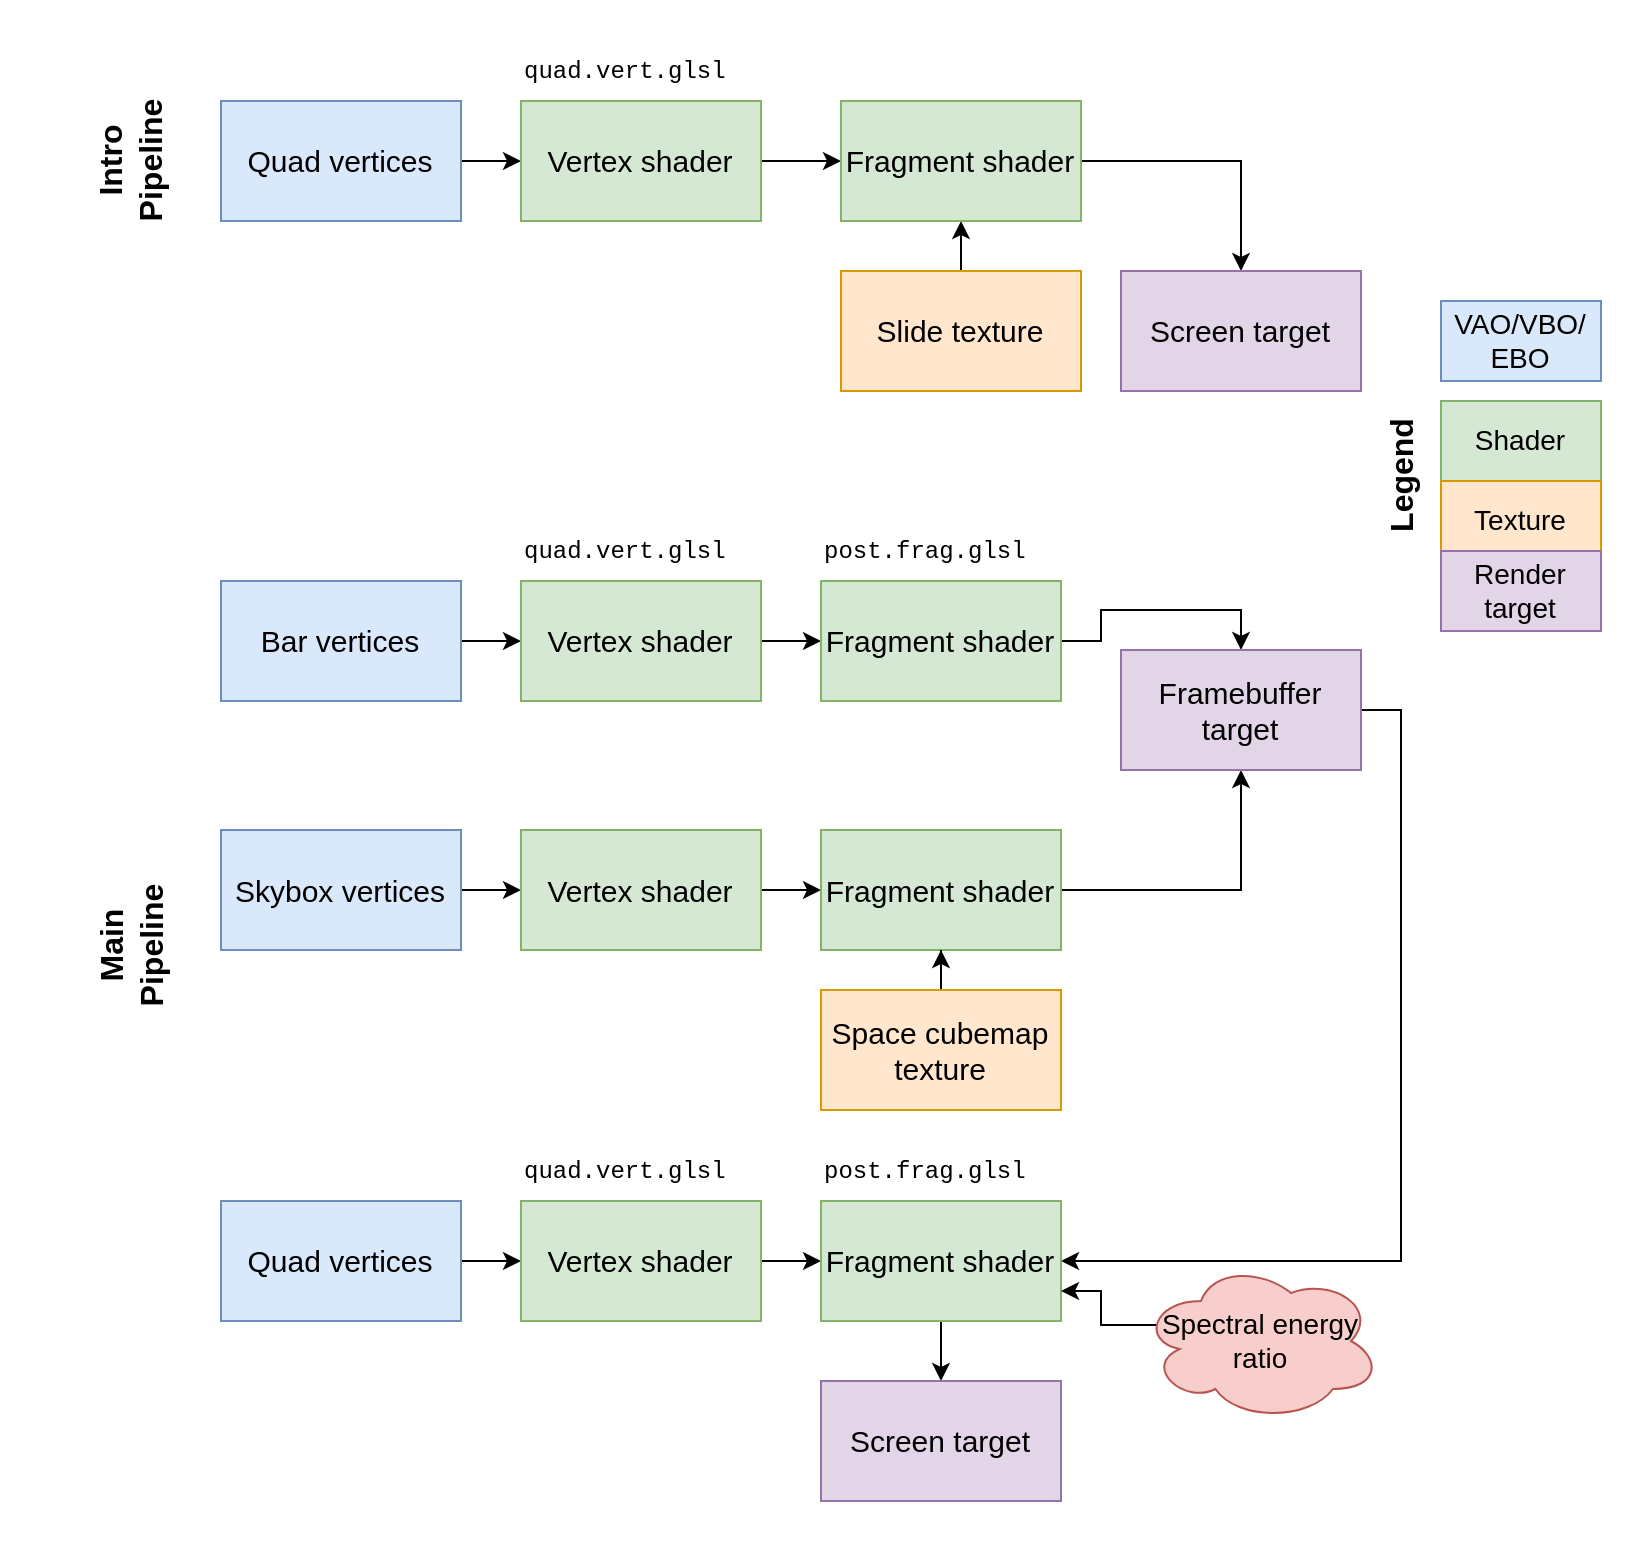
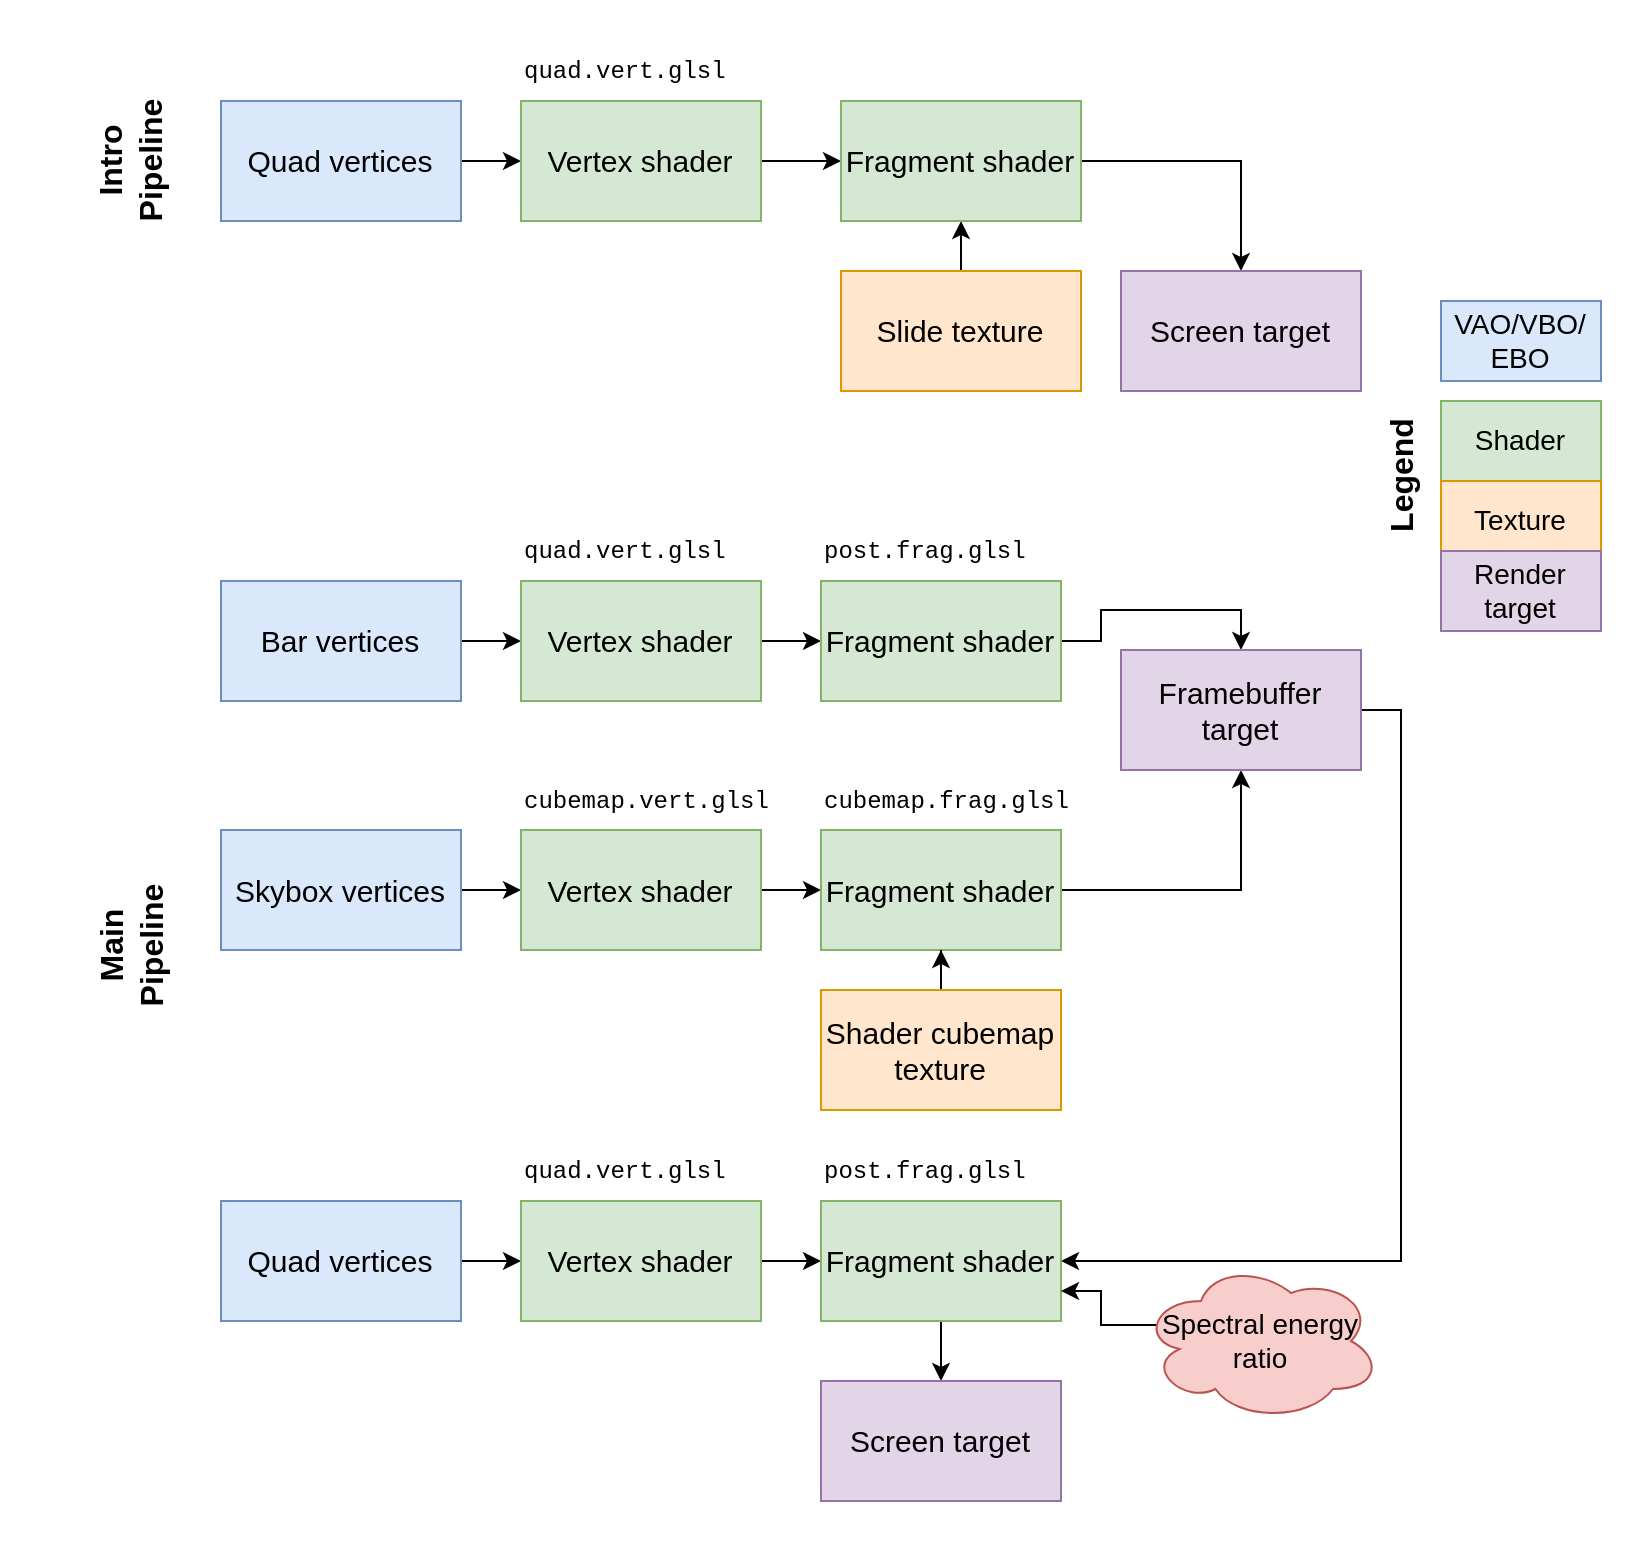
  <mxCell id="0" />
  <mxCell id="1" parent="0" />
  <mxCell id="2" style="edgeStyle=orthogonalEdgeStyle;rounded=0;orthogonalLoop=1;jettySize=auto;html=1;exitX=1;exitY=0.5;exitDx=0;exitDy=0;" parent="1" source="3" target="7" edge="1"><mxGeometry relative="1" as="geometry" /></mxCell>
  <mxCell id="3" value="&lt;font style=&quot;font-size: 15px;&quot;&gt;Quad vertices&lt;/font&gt;" style="rounded=0;whiteSpace=wrap;html=1;fillColor=#dae8fc;strokeColor=#6c8ebf;" parent="1" vertex="1"><mxGeometry x="110" y="50" width="120" height="60" as="geometry" /></mxCell>
  <mxCell id="4" style="edgeStyle=orthogonalEdgeStyle;rounded=0;orthogonalLoop=1;jettySize=auto;html=1;exitX=0.5;exitY=0;exitDx=0;exitDy=0;entryX=0.5;entryY=1;entryDx=0;entryDy=0;" parent="1" source="5" target="9" edge="1"><mxGeometry relative="1" as="geometry" /></mxCell>
  <mxCell id="5" value="&lt;font style=&quot;font-size: 15px;&quot;&gt;Slide texture&lt;/font&gt;" style="rounded=0;whiteSpace=wrap;html=1;fillColor=#ffe6cc;strokeColor=#d79b00;" parent="1" vertex="1"><mxGeometry x="420" y="135" width="120" height="60" as="geometry" /></mxCell>
  <mxCell id="6" value="" style="edgeStyle=orthogonalEdgeStyle;rounded=0;orthogonalLoop=1;jettySize=auto;html=1;" parent="1" source="7" target="9" edge="1"><mxGeometry relative="1" as="geometry" /></mxCell>
  <mxCell id="7" value="&lt;font style=&quot;font-size: 15px;&quot;&gt;Vertex shader&lt;/font&gt;" style="rounded=0;whiteSpace=wrap;html=1;fillColor=#d5e8d4;strokeColor=#82b366;" parent="1" vertex="1"><mxGeometry x="260" y="50" width="120" height="60" as="geometry" /></mxCell>
  <mxCell id="8" style="edgeStyle=orthogonalEdgeStyle;rounded=0;orthogonalLoop=1;jettySize=auto;html=1;exitX=1;exitY=0.5;exitDx=0;exitDy=0;" parent="1" source="9" target="10" edge="1"><mxGeometry relative="1" as="geometry" /></mxCell>
  <mxCell id="9" value="&lt;font style=&quot;font-size: 15px;&quot;&gt;Fragment shader&lt;/font&gt;" style="rounded=0;whiteSpace=wrap;html=1;fillColor=#d5e8d4;strokeColor=#82b366;" parent="1" vertex="1"><mxGeometry x="420" y="50" width="120" height="60" as="geometry" /></mxCell>
  <mxCell id="10" value="&lt;font style=&quot;font-size: 15px;&quot;&gt;Screen target&lt;/font&gt;" style="rounded=0;whiteSpace=wrap;html=1;fillColor=#e1d5e7;strokeColor=#9673a6;" parent="1" vertex="1"><mxGeometry x="560" y="135" width="120" height="60" as="geometry" /></mxCell>
  <mxCell id="11" value="&lt;font style=&quot;font-size: 16px;&quot;&gt;Intro&lt;/font&gt;&lt;div style=&quot;font-size: 16px;&quot;&gt;&lt;font style=&quot;font-size: 16px;&quot;&gt;Pipeline&lt;/font&gt;&lt;/div&gt;" style="text;html=1;align=center;verticalAlign=middle;whiteSpace=wrap;rounded=0;fontStyle=1;rotation=-90;" parent="1" vertex="1"><mxGeometry x="25" y="57.5" width="80" height="45" as="geometry" /></mxCell>
  <mxCell id="12" value="" style="edgeStyle=orthogonalEdgeStyle;rounded=0;orthogonalLoop=1;jettySize=auto;html=1;" parent="1" source="13" target="15" edge="1"><mxGeometry relative="1" as="geometry" /></mxCell>
  <mxCell id="13" value="&lt;font style=&quot;font-size: 15px;&quot;&gt;Bar vertices&lt;/font&gt;" style="rounded=0;whiteSpace=wrap;html=1;fillColor=#dae8fc;strokeColor=#6c8ebf;" parent="1" vertex="1"><mxGeometry x="110" y="290" width="120" height="60" as="geometry" /></mxCell>
  <mxCell id="14" value="" style="edgeStyle=orthogonalEdgeStyle;rounded=0;orthogonalLoop=1;jettySize=auto;html=1;" parent="1" source="15" target="17" edge="1"><mxGeometry relative="1" as="geometry" /></mxCell>
  <mxCell id="15" value="&lt;font style=&quot;font-size: 15px;&quot;&gt;Vertex shader&lt;/font&gt;" style="rounded=0;whiteSpace=wrap;html=1;fillColor=#d5e8d4;strokeColor=#82b366;" parent="1" vertex="1"><mxGeometry x="260" y="290" width="120" height="60" as="geometry" /></mxCell>
  <mxCell id="16" style="edgeStyle=orthogonalEdgeStyle;rounded=0;orthogonalLoop=1;jettySize=auto;html=1;exitX=1;exitY=0.5;exitDx=0;exitDy=0;entryX=0.5;entryY=0;entryDx=0;entryDy=0;" parent="1" source="17" target="27" edge="1"><mxGeometry relative="1" as="geometry" /></mxCell>
  <mxCell id="17" value="&lt;font style=&quot;font-size: 15px;&quot;&gt;Fragment shader&lt;/font&gt;" style="rounded=0;whiteSpace=wrap;html=1;fillColor=#d5e8d4;strokeColor=#82b366;" parent="1" vertex="1"><mxGeometry x="410" y="290" width="120" height="60" as="geometry" /></mxCell>
  <mxCell id="18" value="" style="edgeStyle=orthogonalEdgeStyle;rounded=0;orthogonalLoop=1;jettySize=auto;html=1;" parent="1" source="19" target="21" edge="1"><mxGeometry relative="1" as="geometry" /></mxCell>
  <mxCell id="19" value="&lt;font style=&quot;font-size: 15px;&quot;&gt;Skybox vertices&lt;/font&gt;" style="rounded=0;whiteSpace=wrap;html=1;fillColor=#dae8fc;strokeColor=#6c8ebf;" parent="1" vertex="1"><mxGeometry x="110" y="414.5" width="120" height="60" as="geometry" /></mxCell>
  <mxCell id="20" value="" style="edgeStyle=orthogonalEdgeStyle;rounded=0;orthogonalLoop=1;jettySize=auto;html=1;" parent="1" source="21" target="23" edge="1"><mxGeometry relative="1" as="geometry" /></mxCell>
  <mxCell id="21" value="&lt;font style=&quot;font-size: 15px;&quot;&gt;Vertex shader&lt;/font&gt;" style="rounded=0;whiteSpace=wrap;html=1;fillColor=#d5e8d4;strokeColor=#82b366;" parent="1" vertex="1"><mxGeometry x="260" y="414.5" width="120" height="60" as="geometry" /></mxCell>
  <mxCell id="22" style="edgeStyle=orthogonalEdgeStyle;rounded=0;orthogonalLoop=1;jettySize=auto;html=1;exitX=1;exitY=0.5;exitDx=0;exitDy=0;entryX=0.5;entryY=1;entryDx=0;entryDy=0;" parent="1" source="23" target="27" edge="1"><mxGeometry relative="1" as="geometry" /></mxCell>
  <mxCell id="23" value="&lt;font style=&quot;font-size: 15px;&quot;&gt;Fragment shader&lt;/font&gt;" style="rounded=0;whiteSpace=wrap;html=1;fillColor=#d5e8d4;strokeColor=#82b366;" parent="1" vertex="1"><mxGeometry x="410" y="414.5" width="120" height="60" as="geometry" /></mxCell>
  <mxCell id="24" value="" style="edgeStyle=orthogonalEdgeStyle;rounded=0;orthogonalLoop=1;jettySize=auto;html=1;" parent="1" source="25" target="23" edge="1"><mxGeometry relative="1" as="geometry" /></mxCell>
- <mxCell id="25" value="&lt;font style=&quot;font-size: 15px;&quot;&gt;Space cubemap texture&lt;/font&gt;" style="rounded=0;whiteSpace=wrap;html=1;fillColor=#ffe6cc;strokeColor=#d79b00;" parent="1" vertex="1"><mxGeometry x="410" y="494.5" width="120" height="60" as="geometry" /></mxCell>
+ <mxCell id="25" value="&lt;font style=&quot;font-size: 15px;&quot;&gt;Shader cubemap texture&lt;/font&gt;" style="rounded=0;whiteSpace=wrap;html=1;fillColor=#ffe6cc;strokeColor=#d79b00;" parent="1" vertex="1"><mxGeometry x="410" y="494.5" width="120" height="60" as="geometry" /></mxCell>
  <mxCell id="26" style="edgeStyle=orthogonalEdgeStyle;rounded=0;orthogonalLoop=1;jettySize=auto;html=1;exitX=1;exitY=0.5;exitDx=0;exitDy=0;entryX=1;entryY=0.5;entryDx=0;entryDy=0;" parent="1" source="27" target="33" edge="1"><mxGeometry relative="1" as="geometry" /></mxCell>
  <mxCell id="27" value="&lt;font style=&quot;font-size: 15px;&quot;&gt;Framebuffer target&lt;/font&gt;" style="rounded=0;whiteSpace=wrap;html=1;fillColor=#e1d5e7;strokeColor=#9673a6;" parent="1" vertex="1"><mxGeometry x="560" y="324.5" width="120" height="60" as="geometry" /></mxCell>
  <mxCell id="28" value="" style="edgeStyle=orthogonalEdgeStyle;rounded=0;orthogonalLoop=1;jettySize=auto;html=1;" parent="1" source="29" target="31" edge="1"><mxGeometry relative="1" as="geometry" /></mxCell>
  <mxCell id="29" value="&lt;font style=&quot;font-size: 15px;&quot;&gt;Quad vertices&lt;/font&gt;" style="rounded=0;whiteSpace=wrap;html=1;fillColor=#dae8fc;strokeColor=#6c8ebf;" parent="1" vertex="1"><mxGeometry x="110" y="600" width="120" height="60" as="geometry" /></mxCell>
  <mxCell id="30" value="" style="edgeStyle=orthogonalEdgeStyle;rounded=0;orthogonalLoop=1;jettySize=auto;html=1;" parent="1" source="31" target="33" edge="1"><mxGeometry relative="1" as="geometry" /></mxCell>
  <mxCell id="31" value="&lt;font style=&quot;font-size: 15px;&quot;&gt;Vertex shader&lt;/font&gt;" style="rounded=0;whiteSpace=wrap;html=1;fillColor=#d5e8d4;strokeColor=#82b366;" parent="1" vertex="1"><mxGeometry x="260" y="600" width="120" height="60" as="geometry" /></mxCell>
  <mxCell id="32" value="" style="edgeStyle=orthogonalEdgeStyle;rounded=0;orthogonalLoop=1;jettySize=auto;html=1;" parent="1" source="33" target="34" edge="1"><mxGeometry relative="1" as="geometry" /></mxCell>
  <mxCell id="33" value="&lt;span style=&quot;font-size: 15px;&quot;&gt;Fragment shader&lt;/span&gt;" style="rounded=0;whiteSpace=wrap;html=1;fillColor=#d5e8d4;strokeColor=#82b366;" parent="1" vertex="1"><mxGeometry x="410" y="600" width="120" height="60" as="geometry" /></mxCell>
  <mxCell id="34" value="&lt;font style=&quot;font-size: 15px;&quot;&gt;Screen target&lt;/font&gt;" style="rounded=0;whiteSpace=wrap;html=1;fillColor=#e1d5e7;strokeColor=#9673a6;" parent="1" vertex="1"><mxGeometry x="410" y="690" width="120" height="60" as="geometry" /></mxCell>
  <mxCell id="35" value="&lt;span style=&quot;font-size: 16px;&quot;&gt;Main Pipeline&lt;/span&gt;" style="text;html=1;align=center;verticalAlign=middle;whiteSpace=wrap;rounded=0;fontStyle=1;rotation=-90;" parent="1" vertex="1"><mxGeometry x="20" y="450" width="90" height="45" as="geometry" /></mxCell>
  <mxCell id="36" style="edgeStyle=orthogonalEdgeStyle;rounded=0;orthogonalLoop=1;jettySize=auto;html=1;exitX=0.07;exitY=0.4;exitDx=0;exitDy=0;exitPerimeter=0;entryX=1;entryY=0.75;entryDx=0;entryDy=0;" parent="1" source="37" target="33" edge="1"><mxGeometry relative="1" as="geometry"><mxPoint x="598.4" y="622" as="sourcePoint" /></mxGeometry></mxCell>
  <mxCell id="37" value="&lt;font style=&quot;font-size: 14px;&quot;&gt;Spectral energy&lt;/font&gt;&lt;div style=&quot;font-size: 14px;&quot;&gt;&lt;font style=&quot;font-size: 14px;&quot;&gt;ratio&lt;/font&gt;&lt;/div&gt;" style="ellipse;shape=cloud;whiteSpace=wrap;html=1;fillColor=#f8cecc;strokeColor=#b85450;" parent="1" vertex="1"><mxGeometry x="570" y="630" width="120" height="80" as="geometry" /></mxCell>
  <mxCell id="38" value="&lt;font face=&quot;Courier New&quot;&gt;quad.vert.glsl&lt;/font&gt;" style="text;html=1;align=left;verticalAlign=middle;whiteSpace=wrap;rounded=0;" vertex="1" parent="1"><mxGeometry x="260" y="20" width="120" height="30" as="geometry" /></mxCell>
  <mxCell id="39" value="&lt;font face=&quot;Courier New&quot;&gt;quad.vert.glsl&lt;/font&gt;" style="text;html=1;align=left;verticalAlign=middle;whiteSpace=wrap;rounded=0;" vertex="1" parent="1"><mxGeometry x="260" y="260" width="120" height="30" as="geometry" /></mxCell>
  <mxCell id="40" value="&lt;font face=&quot;Courier New&quot;&gt;post.frag.glsl&lt;/font&gt;" style="text;html=1;align=left;verticalAlign=middle;whiteSpace=wrap;rounded=0;" vertex="1" parent="1"><mxGeometry x="410" y="260" width="120" height="30" as="geometry" /></mxCell>
+ <mxCell id="41" value="&lt;font face=&quot;Courier New&quot;&gt;cubemap.vert.glsl&lt;/font&gt;" style="text;html=1;align=left;verticalAlign=middle;whiteSpace=wrap;rounded=0;" vertex="1" parent="1"><mxGeometry x="260" y="384.5" width="120" height="30" as="geometry" /></mxCell>
  <mxCell id="42" value="&lt;font face=&quot;Courier New&quot;&gt;quad.vert.glsl&lt;/font&gt;" style="text;html=1;align=left;verticalAlign=middle;whiteSpace=wrap;rounded=0;" vertex="1" parent="1"><mxGeometry x="260" y="570" width="120" height="30" as="geometry" /></mxCell>
  <mxCell id="43" value="&lt;font face=&quot;Courier New&quot;&gt;post.frag.glsl&lt;/font&gt;" style="text;html=1;align=left;verticalAlign=middle;whiteSpace=wrap;rounded=0;" vertex="1" parent="1"><mxGeometry x="410" y="570" width="120" height="30" as="geometry" /></mxCell>
+ <mxCell id="44" value="&lt;font face=&quot;Courier New&quot;&gt;cubemap.frag.glsl&lt;/font&gt;" style="text;html=1;align=left;verticalAlign=middle;whiteSpace=wrap;rounded=0;" vertex="1" parent="1"><mxGeometry x="410" y="384.5" width="120" height="30" as="geometry" /></mxCell>
  <mxCell id="45" value="&lt;font style=&quot;font-size: 14px;&quot;&gt;VAO/VBO/&lt;br&gt;EBO&lt;/font&gt;" style="rounded=0;whiteSpace=wrap;html=1;fillColor=#dae8fc;strokeColor=#6c8ebf;" vertex="1" parent="1"><mxGeometry x="720" y="150" width="80" height="40" as="geometry" /></mxCell>
  <mxCell id="46" value="&lt;font style=&quot;font-size: 14px;&quot;&gt;Shader&lt;/font&gt;" style="rounded=0;whiteSpace=wrap;html=1;fillColor=#d5e8d4;strokeColor=#82b366;" vertex="1" parent="1"><mxGeometry x="720" y="200" width="80" height="40" as="geometry" /></mxCell>
  <mxCell id="47" value="&lt;span style=&quot;font-size: 16px;&quot;&gt;Legend&lt;/span&gt;" style="text;html=1;align=center;verticalAlign=middle;whiteSpace=wrap;rounded=0;fontStyle=1;rotation=-90;" vertex="1" parent="1"><mxGeometry x="660" y="215" width="80" height="45" as="geometry" /></mxCell>
  <mxCell id="48" value="&lt;font style=&quot;font-size: 14px;&quot;&gt;Texture&lt;/font&gt;" style="rounded=0;whiteSpace=wrap;html=1;fillColor=#ffe6cc;strokeColor=#d79b00;" vertex="1" parent="1"><mxGeometry x="720" y="240" width="80" height="40" as="geometry" /></mxCell>
  <mxCell id="49" value="&lt;font style=&quot;font-size: 14px;&quot;&gt;Render target&lt;/font&gt;" style="rounded=0;whiteSpace=wrap;html=1;fillColor=#e1d5e7;strokeColor=#9673a6;" vertex="1" parent="1"><mxGeometry x="720" y="275" width="80" height="40" as="geometry" /></mxCell>
